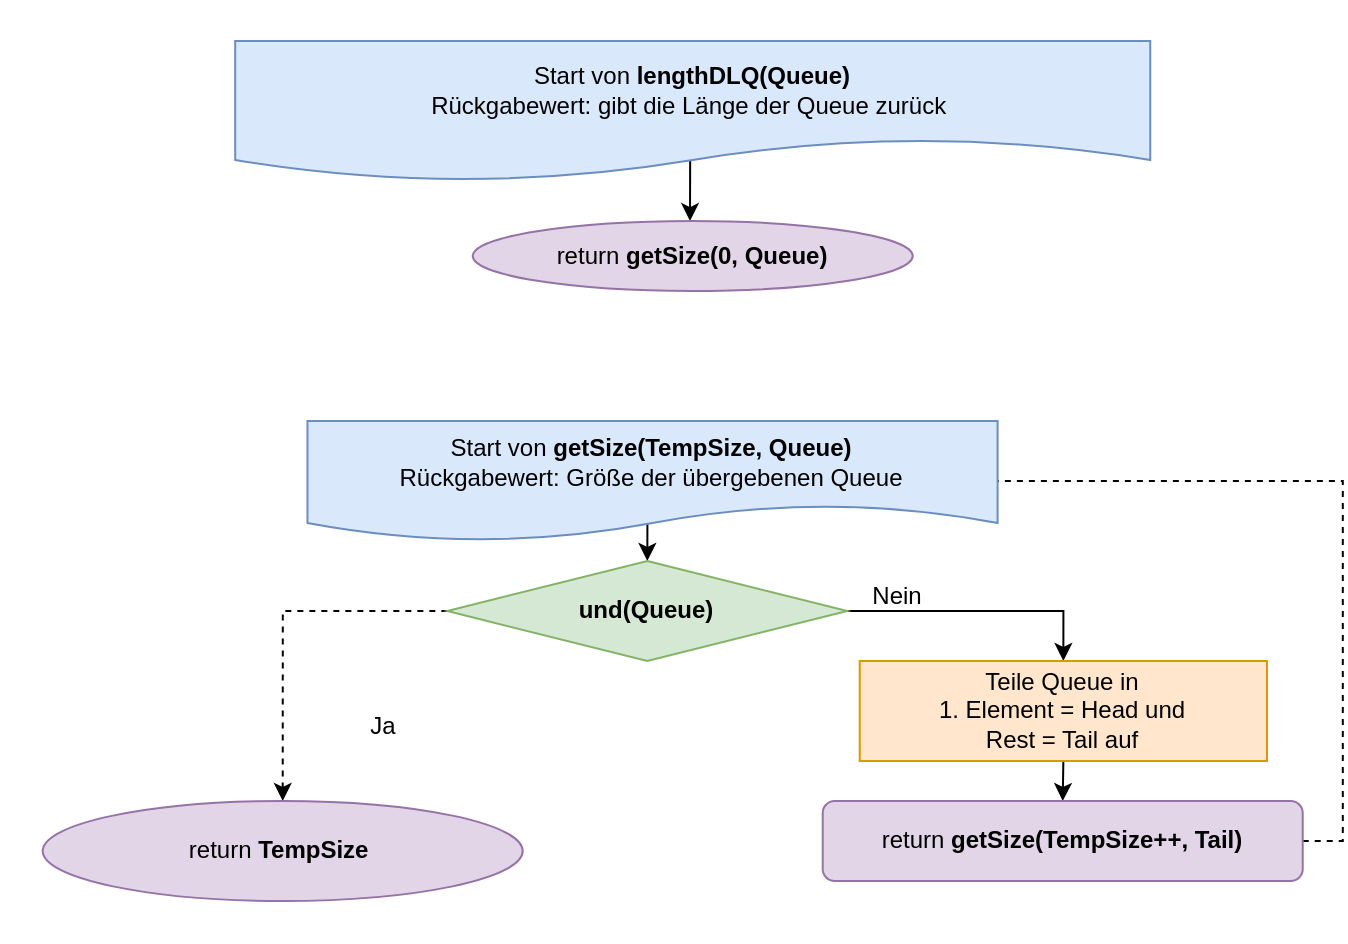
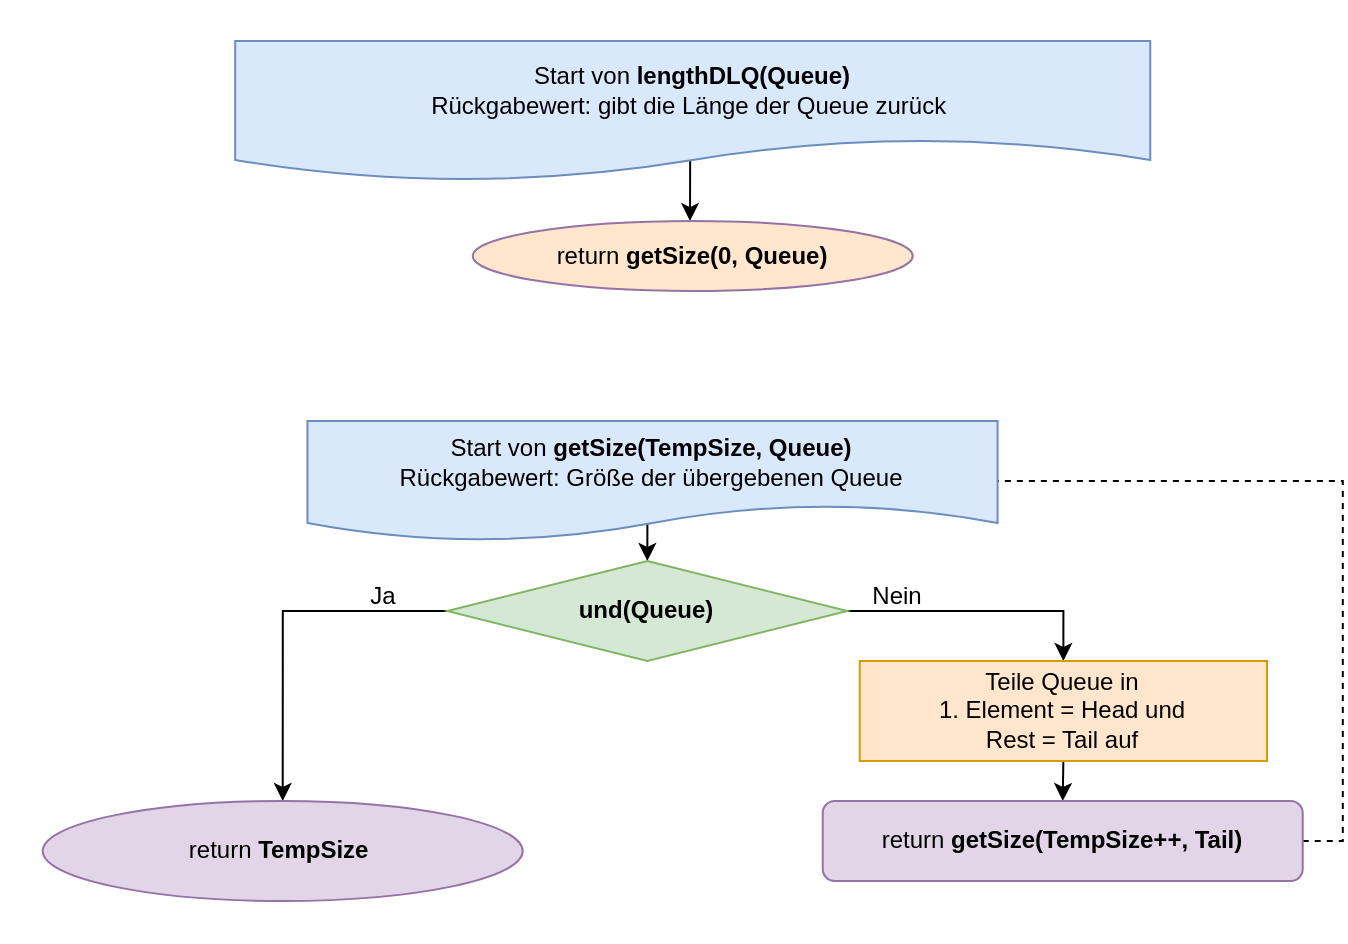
  <mxCell id="0" />
  <mxCell id="1" parent="0" />
  <mxCell id="2" style="edgeStyle=orthogonalEdgeStyle;rounded=0;orthogonalLoop=1;jettySize=auto;html=1;exitX=0.5;exitY=0;exitDx=0;exitDy=0;" parent="1" source="3" edge="1"><mxGeometry relative="1" as="geometry"><Array as="points"><mxPoint x="344.65" y="30" /><mxPoint x="344.65" y="30" /></Array><mxPoint x="344.5" y="110.007" as="targetPoint" /></mxGeometry></mxCell>
  <mxCell id="3" value="Start von &lt;b&gt;lengthDLQ(Queue)&lt;/b&gt;&lt;br&gt;Rückgabewert: gibt die Länge der Queue zurück&amp;nbsp;" style="shape=document;whiteSpace=wrap;html=1;boundedLbl=1;fillColor=#dae8fc;strokeColor=#6c8ebf;" parent="1" vertex="1"><mxGeometry x="117.1" y="20" width="457.53" height="70" as="geometry" /></mxCell>
- <mxCell id="4" value="return &lt;b&gt;getSize(0, Queue)&lt;/b&gt;" style="ellipse;whiteSpace=wrap;html=1;rounded=0;fillColor=#e1d5e7;strokeColor=#9673a6;" parent="1" vertex="1"><mxGeometry x="235.86" y="110" width="220" height="35" as="geometry" /></mxCell>
+ <mxCell id="4" value="return &lt;b&gt;getSize(0, Queue)&lt;/b&gt;" style="ellipse;whiteSpace=wrap;html=1;rounded=0;fillColor=#ffe6cc;strokeColor=#9673a6;" parent="1" vertex="1"><mxGeometry x="235.86" y="110" width="220" height="35" as="geometry" /></mxCell>
  <mxCell id="5" style="edgeStyle=orthogonalEdgeStyle;rounded=0;orthogonalLoop=1;jettySize=auto;html=1;exitX=0.5;exitY=1;exitDx=0;exitDy=0;entryX=0.5;entryY=0;entryDx=0;entryDy=0;" parent="1" target="8" edge="1"><mxGeometry relative="1" as="geometry"><mxPoint x="321.67" y="260" as="sourcePoint" /></mxGeometry></mxCell>
  <mxCell id="6" style="edgeStyle=orthogonalEdgeStyle;rounded=0;orthogonalLoop=1;jettySize=auto;html=1;exitX=1;exitY=0.5;exitDx=0;exitDy=0;entryX=0.5;entryY=0;entryDx=0;entryDy=0;" parent="1" source="8" target="11" edge="1"><mxGeometry relative="1" as="geometry" /></mxCell>
- <mxCell id="7" style="edgeStyle=orthogonalEdgeStyle;rounded=0;orthogonalLoop=1;jettySize=auto;html=1;exitX=0;exitY=0.5;exitDx=0;exitDy=0;entryX=0.5;entryY=0;entryDx=0;entryDy=0;dashed=1;" parent="1" source="8" target="9" edge="1"><mxGeometry relative="1" as="geometry"><mxPoint x="140.86" y="340" as="targetPoint" /></mxGeometry></mxCell>
+ <mxCell id="7" style="edgeStyle=orthogonalEdgeStyle;rounded=0;orthogonalLoop=1;jettySize=auto;html=1;exitX=0;exitY=0.5;exitDx=0;exitDy=0;entryX=0.5;entryY=0;entryDx=0;entryDy=0;" parent="1" source="8" target="9" edge="1"><mxGeometry relative="1" as="geometry"><mxPoint x="140.86" y="340" as="targetPoint" /></mxGeometry></mxCell>
  <mxCell id="8" value="und(Queue)" style="rhombus;whiteSpace=wrap;html=1;rounded=0;fillColor=#d5e8d4;strokeColor=#82b366;fontStyle=1" parent="1" vertex="1"><mxGeometry x="223.17" y="280" width="200" height="50" as="geometry" /></mxCell>
  <mxCell id="9" value="return &lt;b&gt;TempSize&amp;nbsp;&lt;/b&gt;" style="ellipse;whiteSpace=wrap;html=1;rounded=0;fillColor=#e1d5e7;strokeColor=#9673a6;" parent="1" vertex="1"><mxGeometry x="20.86" y="400" width="240" height="50" as="geometry" /></mxCell>
  <mxCell id="10" style="edgeStyle=orthogonalEdgeStyle;rounded=0;orthogonalLoop=1;jettySize=auto;html=1;exitX=0.5;exitY=1;exitDx=0;exitDy=0;entryX=0.5;entryY=0;entryDx=0;entryDy=0;" parent="1" source="11" target="13" edge="1"><mxGeometry relative="1" as="geometry" /></mxCell>
  <mxCell id="11" value="Teile Queue in&lt;br&gt;1. Element = Head und&lt;br&gt;Rest = Tail auf" style="rounded=0;whiteSpace=wrap;html=1;fillColor=#ffe6cc;strokeColor=#d79b00;" parent="1" vertex="1"><mxGeometry x="429.36" y="330" width="203.64" height="50" as="geometry" /></mxCell>
  <mxCell id="12" style="edgeStyle=orthogonalEdgeStyle;rounded=0;orthogonalLoop=1;jettySize=auto;html=1;exitX=1;exitY=0.5;exitDx=0;exitDy=0;entryX=1;entryY=0.5;entryDx=0;entryDy=0;dashed=1;endArrow=none;endFill=0;" parent="1" source="13" target="16" edge="1"><mxGeometry relative="1" as="geometry" /></mxCell>
  <mxCell id="13" value="return &lt;b&gt;getSize(TempSize++, Tail)&lt;/b&gt;" style="whiteSpace=wrap;html=1;fillColor=#e1d5e7;strokeColor=#9673a6;rounded=1;" parent="1" vertex="1"><mxGeometry x="410.86" y="400" width="240" height="40" as="geometry" /></mxCell>
  <mxCell id="14" value="Nein" style="text;html=1;align=center;verticalAlign=middle;resizable=0;points=[];autosize=1;strokeColor=none;fillColor=none;" parent="1" vertex="1"><mxGeometry x="428.23" y="288" width="40" height="20" as="geometry" /></mxCell>
- <mxCell id="15" value="Ja" style="text;html=1;align=center;verticalAlign=middle;resizable=0;points=[];autosize=1;strokeColor=none;fillColor=none;" parent="1" vertex="1"><mxGeometry x="175.98" y="353" width="30" height="20" as="geometry" /></mxCell>
+ <mxCell id="15" value="Ja" style="text;html=1;align=center;verticalAlign=middle;resizable=0;points=[];autosize=1;strokeColor=none;fillColor=none;" parent="1" vertex="1"><mxGeometry x="175.98" y="288" width="30" height="20" as="geometry" /></mxCell>
  <mxCell id="16" value="Start von &lt;b&gt;getSize(TempSize, Queue)&lt;/b&gt;&lt;br&gt;Rückgabewert: Größe der übergebenen Queue" style="shape=document;whiteSpace=wrap;html=1;boundedLbl=1;fillColor=#dae8fc;strokeColor=#6c8ebf;" parent="1" vertex="1"><mxGeometry x="153.23" y="210" width="345.06" height="60" as="geometry" /></mxCell>
